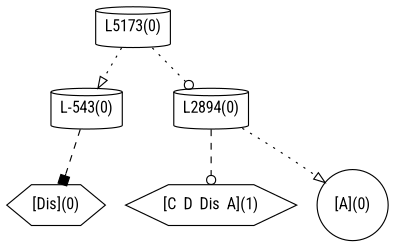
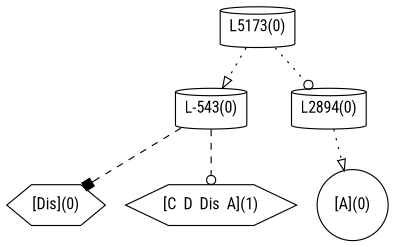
  digraph {
    fontname="Roboto Condensed"
    node [fontname="Roboto Condensed" shape=cylinder]
    edge [arrowhead=onormal color=black fontname="Roboto Condensed" style=dotted]
    "L5173(0)"
    "L-543(0)"
    "L2894(0)"
    "[Dis](0)" [shape=hexagon]
    "[C  D  Dis  A](1)" [shape=hexagon]
    "[A](0)" [shape=circle]
    subgraph sub_1 {
      rank=min
      "L5173(0)"
    }
    subgraph sub_2 {
      rank=same
      "L-543(0)"
      "L2894(0)"
    }
    subgraph sub_3 {
      rank=max
      "[Dis](0)"
      "[C  D  Dis  A](1)"
      "[A](0)"
    }
    "L5173(0)" -> "L-543(0)"
    "L5173(0)" -> "L2894(0)" [arrowhead=odot]
    "L-543(0)" -> "[Dis](0)" [arrowhead=box style=dashed]
-   "L2894(0)" -> "[C  D  Dis  A](1)" [arrowhead=odot style=dashed]
+   "L-543(0)" -> "[C  D  Dis  A](1)" [arrowhead=odot style=dashed]
    "L2894(0)" -> "[A](0)"
  }
